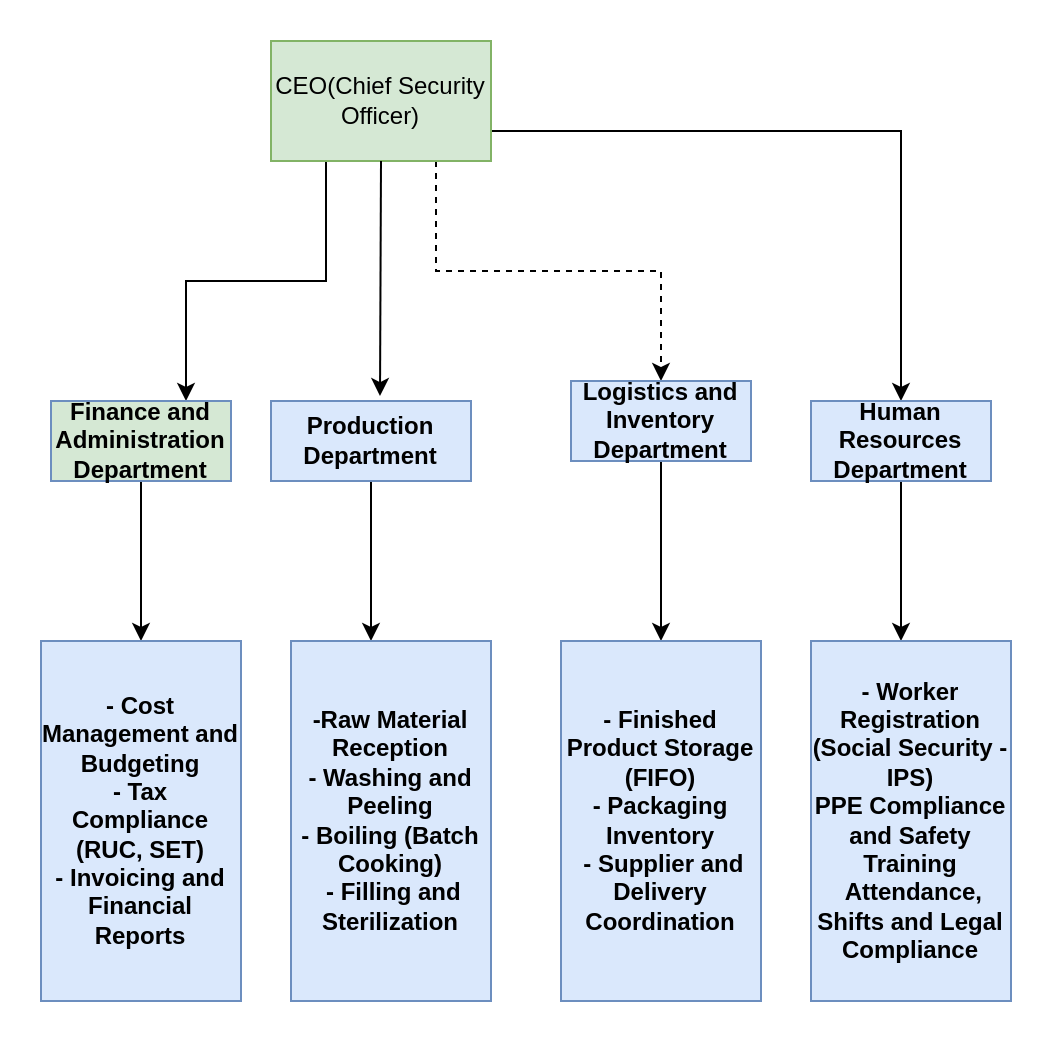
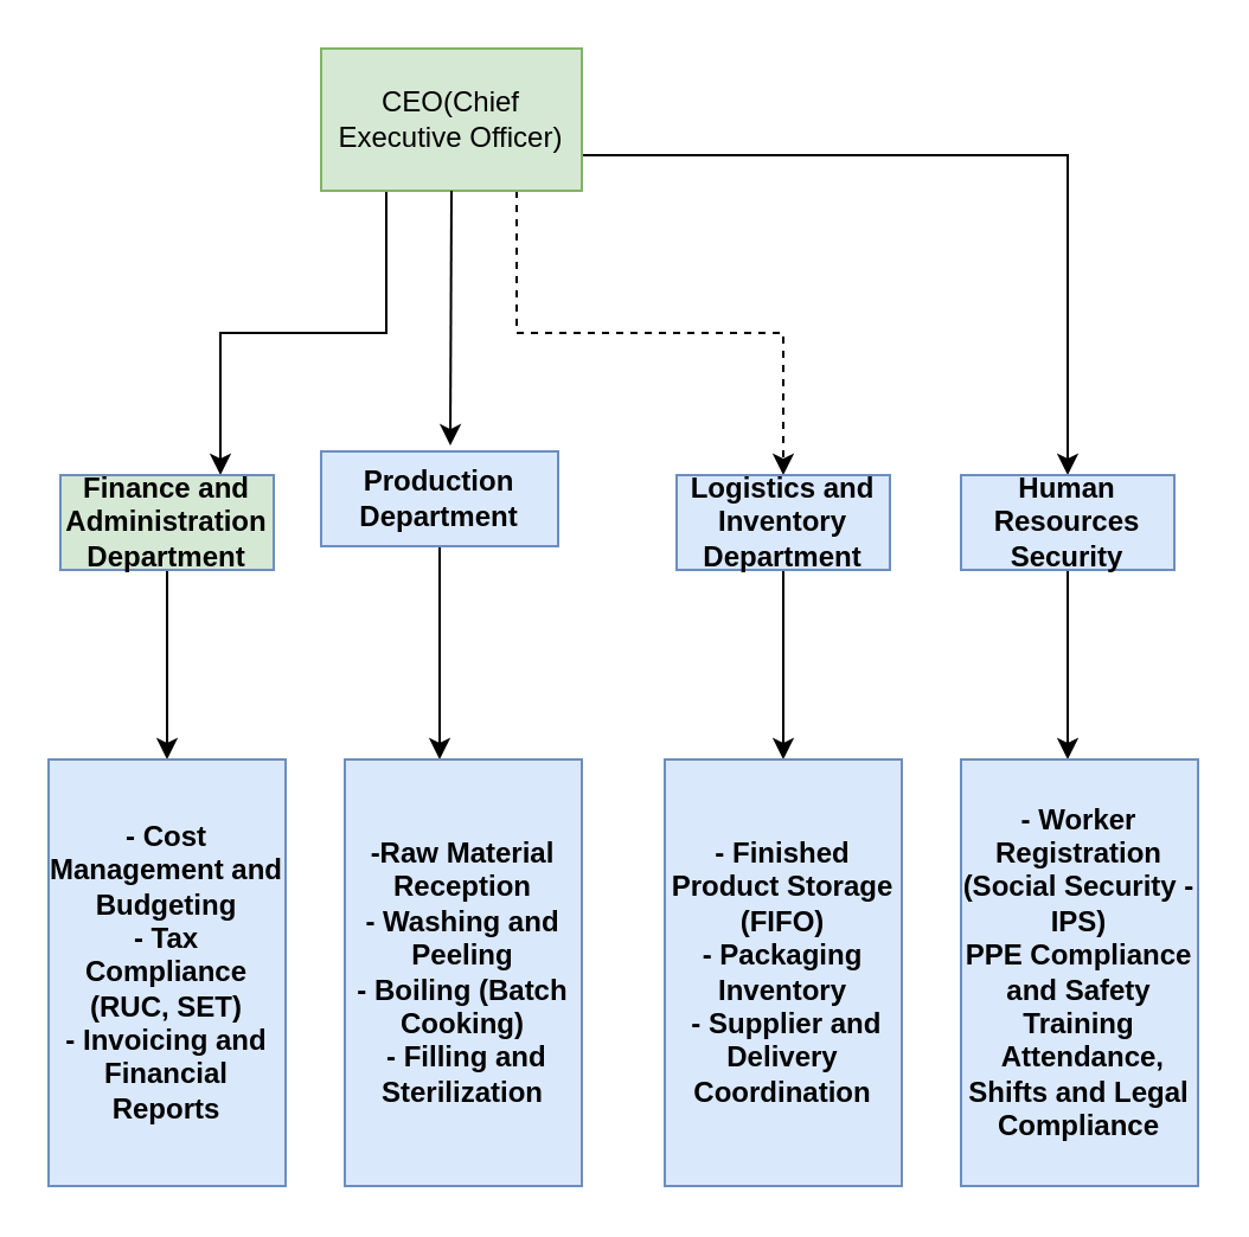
  <mxCell id="0" />
  <mxCell id="1" parent="0" />
  <mxCell id="2" style="edgeStyle=orthogonalEdgeStyle;rounded=0;orthogonalLoop=1;jettySize=auto;html=1;exitX=0.75;exitY=1;exitDx=0;exitDy=0;entryX=0.5;entryY=0;entryDx=0;entryDy=0;dashed=1;" parent="1" source="5" target="9" edge="1"><mxGeometry relative="1" as="geometry" /></mxCell>
  <mxCell id="3" style="edgeStyle=orthogonalEdgeStyle;rounded=0;orthogonalLoop=1;jettySize=auto;html=1;exitX=0.25;exitY=1;exitDx=0;exitDy=0;entryX=0.75;entryY=0;entryDx=0;entryDy=0;" parent="1" source="5" target="12" edge="1"><mxGeometry relative="1" as="geometry" /></mxCell>
  <mxCell id="4" style="edgeStyle=orthogonalEdgeStyle;rounded=0;orthogonalLoop=1;jettySize=auto;html=1;exitX=1;exitY=0.75;exitDx=0;exitDy=0;entryX=0.5;entryY=0;entryDx=0;entryDy=0;" parent="1" source="5" target="14" edge="1"><mxGeometry relative="1" as="geometry" /></mxCell>
- <mxCell id="5" value="CEO(Chief Security Officer)" style="rounded=0;whiteSpace=wrap;html=1;fillColor=#d5e8d4;strokeColor=#82b366;" parent="1" vertex="1"><mxGeometry x="135" y="20" width="110" height="60" as="geometry" /></mxCell>
+ <mxCell id="5" value="CEO(Chief Executive Officer)" style="rounded=0;whiteSpace=wrap;html=1;fillColor=#d5e8d4;strokeColor=#82b366;" parent="1" vertex="1"><mxGeometry x="135" y="20" width="110" height="60" as="geometry" /></mxCell>
  <mxCell id="6" style="edgeStyle=orthogonalEdgeStyle;rounded=0;orthogonalLoop=1;jettySize=auto;html=1;exitX=0.5;exitY=1;exitDx=0;exitDy=0;" parent="1" source="7" edge="1"><mxGeometry relative="1" as="geometry"><mxPoint x="185" y="320" as="targetPoint" /></mxGeometry></mxCell>
- <mxCell id="7" value="Production Department" style="rounded=0;whiteSpace=wrap;html=1;fontStyle=1;fillColor=#dae8fc;strokeColor=#6c8ebf;" parent="1" vertex="1"><mxGeometry x="135" y="200" width="100" height="40" as="geometry" /></mxCell>
+ <mxCell id="7" value="Production Department" style="rounded=0;whiteSpace=wrap;html=1;fontStyle=1;fillColor=#dae8fc;strokeColor=#6c8ebf;" parent="1" vertex="1"><mxGeometry x="135" y="190" width="100" height="40" as="geometry" /></mxCell>
  <mxCell id="8" style="edgeStyle=orthogonalEdgeStyle;rounded=0;orthogonalLoop=1;jettySize=auto;html=1;exitX=0.5;exitY=1;exitDx=0;exitDy=0;" parent="1" source="9" edge="1"><mxGeometry relative="1" as="geometry"><mxPoint x="330" y="320" as="targetPoint" /></mxGeometry></mxCell>
- <mxCell id="9" value="&lt;b&gt;Logistics and Inventory Department&lt;/b&gt;" style="rounded=0;whiteSpace=wrap;html=1;fillColor=#dae8fc;strokeColor=#6c8ebf;" parent="1" vertex="1"><mxGeometry x="285" y="190" width="90" height="40" as="geometry" /></mxCell>
+ <mxCell id="9" value="&lt;b&gt;Logistics and Inventory Department&lt;/b&gt;" style="rounded=0;whiteSpace=wrap;html=1;fillColor=#dae8fc;strokeColor=#6c8ebf;" parent="1" vertex="1"><mxGeometry x="285" y="200" width="90" height="40" as="geometry" /></mxCell>
  <mxCell id="10" value="" style="endArrow=classic;html=1;rounded=0;exitX=0.5;exitY=1;exitDx=0;exitDy=0;entryX=0.545;entryY=-0.062;entryDx=0;entryDy=0;entryPerimeter=0;" parent="1" source="5" target="7" edge="1"><mxGeometry width="50" height="50" relative="1" as="geometry"><mxPoint x="189.5" y="100" as="sourcePoint" /><mxPoint x="189.5" y="180" as="targetPoint" /></mxGeometry></mxCell>
  <mxCell id="11" style="edgeStyle=orthogonalEdgeStyle;rounded=0;orthogonalLoop=1;jettySize=auto;html=1;exitX=0.5;exitY=1;exitDx=0;exitDy=0;" parent="1" source="12" edge="1"><mxGeometry relative="1" as="geometry"><mxPoint x="70" y="320" as="targetPoint" /></mxGeometry></mxCell>
  <mxCell id="12" value="&lt;b&gt;Finance and Administration Department&lt;/b&gt;" style="rounded=0;whiteSpace=wrap;html=1;fillColor=#d5e8d4;strokeColor=#6c8ebf;" parent="1" vertex="1"><mxGeometry x="25" y="200" width="90" height="40" as="geometry" /></mxCell>
  <mxCell id="13" style="edgeStyle=orthogonalEdgeStyle;rounded=0;orthogonalLoop=1;jettySize=auto;html=1;exitX=0.5;exitY=1;exitDx=0;exitDy=0;" parent="1" source="14" edge="1"><mxGeometry relative="1" as="geometry"><mxPoint x="450" y="320" as="targetPoint" /></mxGeometry></mxCell>
- <mxCell id="14" value="&lt;b&gt;Human Resources Department&lt;/b&gt;" style="rounded=0;whiteSpace=wrap;html=1;fillColor=#dae8fc;strokeColor=#6c8ebf;" parent="1" vertex="1"><mxGeometry x="405" y="200" width="90" height="40" as="geometry" /></mxCell>
+ <mxCell id="14" value="&lt;b&gt;Human Resources Security&lt;/b&gt;" style="rounded=0;whiteSpace=wrap;html=1;fillColor=#dae8fc;strokeColor=#6c8ebf;" parent="1" vertex="1"><mxGeometry x="405" y="200" width="90" height="40" as="geometry" /></mxCell>
  <mxCell id="15" value="&lt;div&gt;&lt;b&gt;- Cost Management and Budgeting&lt;/b&gt;&lt;/div&gt;&lt;div&gt;&lt;b&gt;- Tax Compliance (RUC, SET)&lt;/b&gt;&lt;/div&gt;&lt;div&gt;&lt;b&gt;- Invoicing and Financial Reports&lt;/b&gt;&lt;/div&gt;" style="rounded=0;whiteSpace=wrap;html=1;fillColor=#dae8fc;strokeColor=#6c8ebf;" parent="1" vertex="1"><mxGeometry x="20" y="320" width="100" height="180" as="geometry" /></mxCell>
  <mxCell id="16" value="&lt;div&gt;&lt;b&gt;-Raw Material Reception&lt;/b&gt;&lt;/div&gt;&lt;div&gt;&lt;b&gt;- Washing and Peeling&lt;/b&gt;&lt;/div&gt;&lt;div&gt;&lt;b&gt;- Boiling (Batch Cooking)&lt;/b&gt;&lt;/div&gt;&lt;div&gt;&lt;b&gt;&amp;nbsp;- Filling and Sterilization&lt;/b&gt;&lt;/div&gt;" style="rounded=0;whiteSpace=wrap;html=1;fillColor=#dae8fc;strokeColor=#6c8ebf;" parent="1" vertex="1"><mxGeometry x="145" y="320" width="100" height="180" as="geometry" /></mxCell>
  <mxCell id="17" value="&lt;div&gt;&lt;b&gt;- Finished Product Storage (FIFO)&lt;/b&gt;&lt;/div&gt;&lt;div&gt;&lt;b&gt;- Packaging Inventory&lt;/b&gt;&lt;/div&gt;&lt;div&gt;&lt;b&gt;&amp;nbsp;- Supplier and Delivery Coordination&lt;/b&gt;&lt;/div&gt;" style="rounded=0;whiteSpace=wrap;html=1;fillColor=#dae8fc;strokeColor=#6c8ebf;" parent="1" vertex="1"><mxGeometry x="280" y="320" width="100" height="180" as="geometry" /></mxCell>
  <mxCell id="18" value="&lt;div&gt;&lt;b&gt;- Worker Registration (Social Security - IPS)&lt;/b&gt;&lt;/div&gt;&lt;div&gt;&lt;b&gt;PPE Compliance and Safety Training&lt;/b&gt;&lt;/div&gt;&lt;div&gt;&lt;b&gt;&amp;nbsp;Attendance, Shifts and Legal Compliance&lt;/b&gt;&lt;/div&gt;" style="rounded=0;whiteSpace=wrap;html=1;fillColor=#dae8fc;strokeColor=#6c8ebf;" parent="1" vertex="1"><mxGeometry x="405" y="320" width="100" height="180" as="geometry" /></mxCell>
